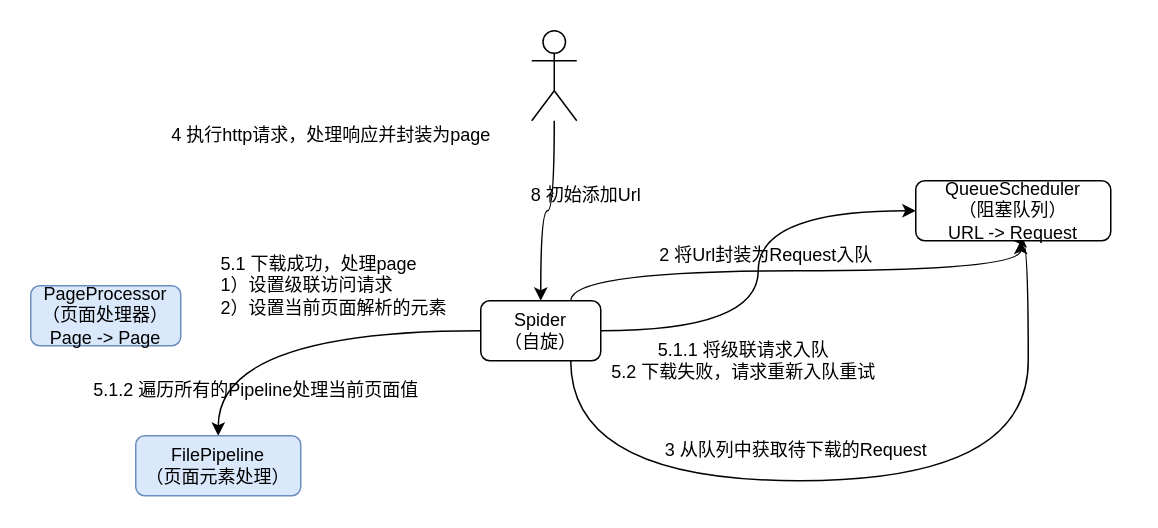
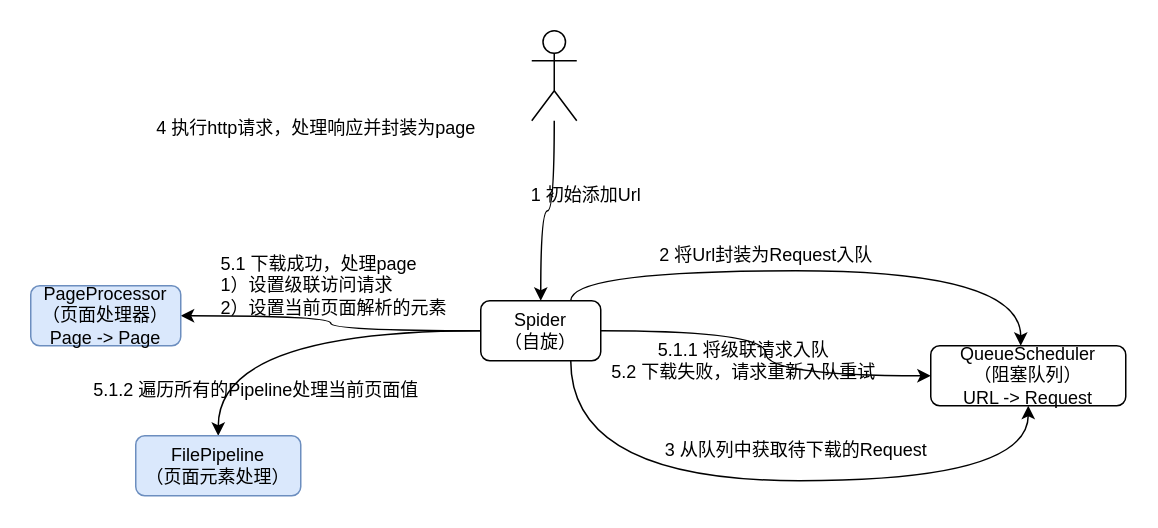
  <mxCell id="0" />
  <mxCell id="1" parent="0" />
  <mxCell id="2" style="edgeStyle=orthogonalEdgeStyle;curved=1;rounded=0;orthogonalLoop=1;jettySize=auto;html=1;exitX=0.75;exitY=0;exitDx=0;exitDy=0;" edge="1" parent="1" source="7" target="12"><mxGeometry relative="1" as="geometry"><mxPoint x="680" y="200" as="targetPoint" /><Array as="points"><mxPoint x="380" y="180" /><mxPoint x="680" y="180" /></Array></mxGeometry></mxCell>
  <mxCell id="3" style="edgeStyle=orthogonalEdgeStyle;curved=1;rounded=0;orthogonalLoop=1;jettySize=auto;html=1;entryX=0.5;entryY=1;entryDx=0;entryDy=0;" edge="1" parent="1" source="7" target="12"><mxGeometry relative="1" as="geometry"><mxPoint x="720" y="330" as="targetPoint" /><Array as="points"><mxPoint x="380" y="320" /><mxPoint x="685" y="320" /></Array></mxGeometry></mxCell>
+ <mxCell id="4" style="edgeStyle=orthogonalEdgeStyle;curved=1;rounded=0;orthogonalLoop=1;jettySize=auto;html=1;" edge="1" parent="1" source="7" target="8"><mxGeometry relative="1" as="geometry" /></mxCell>
  <mxCell id="5" style="edgeStyle=orthogonalEdgeStyle;curved=1;rounded=0;orthogonalLoop=1;jettySize=auto;html=1;entryX=0;entryY=0.5;entryDx=0;entryDy=0;" edge="1" parent="1" source="7" target="12"><mxGeometry relative="1" as="geometry" /></mxCell>
  <mxCell id="6" style="edgeStyle=orthogonalEdgeStyle;curved=1;rounded=0;orthogonalLoop=1;jettySize=auto;html=1;" edge="1" parent="1" source="7" target="14"><mxGeometry relative="1" as="geometry"><Array as="points"><mxPoint x="145" y="220" /></Array></mxGeometry></mxCell>
  <mxCell id="7" value="Spider&lt;br&gt;（自旋）" style="rounded=1;whiteSpace=wrap;html=1;" vertex="1" parent="1"><mxGeometry x="320" y="200" width="80" height="40" as="geometry" /></mxCell>
  <mxCell id="8" value="PageProcessor&lt;br&gt;（页面处理器）&lt;br&gt;Page -&amp;gt; Page" style="rounded=1;whiteSpace=wrap;html=1;fillColor=#dae8fc;strokeColor=#6c8ebf;" vertex="1" parent="1"><mxGeometry x="20" y="190" width="100" height="40" as="geometry" /></mxCell>
  <mxCell id="9" style="edgeStyle=orthogonalEdgeStyle;curved=1;rounded=0;orthogonalLoop=1;jettySize=auto;html=1;" edge="1" parent="1" source="10" target="7"><mxGeometry relative="1" as="geometry" /></mxCell>
  <mxCell id="10" value="" style="shape=umlActor;verticalLabelPosition=bottom;verticalAlign=top;html=1;outlineConnect=0;" vertex="1" parent="1"><mxGeometry x="354" y="20" width="30" height="60" as="geometry" /></mxCell>
- <mxCell id="11" value="8 初始添加Url" style="text;html=1;align=center;verticalAlign=middle;resizable=0;points=[];autosize=1;strokeColor=none;fillColor=none;" vertex="1" parent="1"><mxGeometry x="345" y="120" width="90" height="20" as="geometry" /></mxCell>
- <mxCell id="12" value="QueueScheduler&lt;br&gt;（阻塞队列）&lt;br&gt;URL -&amp;gt; Request" style="rounded=1;whiteSpace=wrap;html=1;" vertex="1" parent="1"><mxGeometry x="610" y="120" width="130" height="40" as="geometry" /></mxCell>
+ <mxCell id="11" value="1 初始添加Url" style="text;html=1;align=center;verticalAlign=middle;resizable=0;points=[];autosize=1;strokeColor=none;fillColor=none;" vertex="1" parent="1"><mxGeometry x="345" y="120" width="90" height="20" as="geometry" /></mxCell>
+ <mxCell id="12" value="QueueScheduler&lt;br&gt;（阻塞队列）&lt;br&gt;URL -&amp;gt; Request" style="rounded=1;whiteSpace=wrap;html=1;" vertex="1" parent="1"><mxGeometry x="620" y="230" width="130" height="40" as="geometry" /></mxCell>
  <mxCell id="13" value="2 将Url封装为Request入队" style="text;html=1;align=center;verticalAlign=middle;resizable=0;points=[];autosize=1;strokeColor=none;fillColor=none;" vertex="1" parent="1"><mxGeometry x="430" y="160" width="160" height="20" as="geometry" /></mxCell>
  <mxCell id="14" value="FilePipeline&lt;br&gt;（页面元素处理）" style="rounded=1;whiteSpace=wrap;html=1;fillColor=#dae8fc;strokeColor=#6c8ebf;" vertex="1" parent="1"><mxGeometry x="90" y="290" width="110" height="40" as="geometry" /></mxCell>
  <mxCell id="15" value="3 从队列中获取待下载的Request" style="text;html=1;align=center;verticalAlign=middle;resizable=0;points=[];autosize=1;strokeColor=none;fillColor=none;" vertex="1" parent="1"><mxGeometry x="435" y="290" width="190" height="20" as="geometry" /></mxCell>
- <mxCell id="16" value="4 执行http请求，处理响应并封装为page" style="text;html=1;align=center;verticalAlign=middle;resizable=0;points=[];autosize=1;strokeColor=none;fillColor=none;" vertex="1" parent="1"><mxGeometry x="105" y="80" width="230" height="20" as="geometry" /></mxCell>
+ <mxCell id="16" value="4 执行http请求，处理响应并封装为page" style="text;html=1;align=center;verticalAlign=middle;resizable=0;points=[];autosize=1;strokeColor=none;fillColor=none;" vertex="1" parent="1"><mxGeometry x="95" y="75" width="230" height="20" as="geometry" /></mxCell>
  <mxCell id="17" value="5.1 下载成功，处理page&lt;br&gt;1）设置级联访问请求&lt;br&gt;2）设置当前页面解析的元素" style="text;html=1;align=left;verticalAlign=middle;resizable=0;points=[];autosize=1;strokeColor=none;fillColor=none;" vertex="1" parent="1"><mxGeometry x="145" y="165" width="170" height="50" as="geometry" /></mxCell>
  <mxCell id="18" value="5.1.1 将级联请求入队&lt;br&gt;5.2 下载失败，请求重新入队重试" style="text;html=1;align=center;verticalAlign=middle;resizable=0;points=[];autosize=1;strokeColor=none;fillColor=none;" vertex="1" parent="1"><mxGeometry x="400" y="225" width="190" height="30" as="geometry" /></mxCell>
  <mxCell id="19" value="5.1.2&amp;nbsp;遍历所有的Pipeline处理当前页面值" style="text;html=1;align=center;verticalAlign=middle;resizable=0;points=[];autosize=1;strokeColor=none;fillColor=none;" vertex="1" parent="1"><mxGeometry x="55" y="250" width="230" height="20" as="geometry" /></mxCell>
